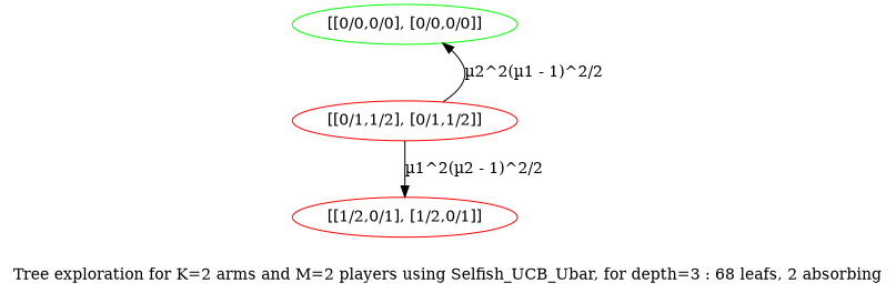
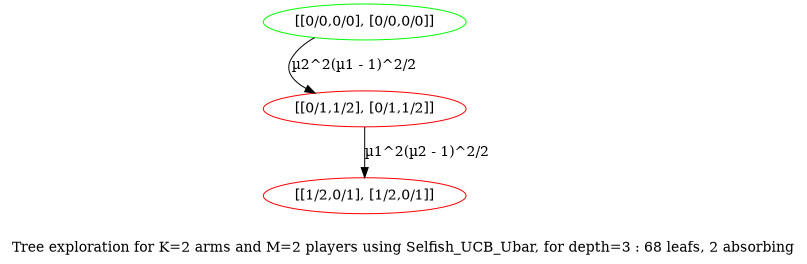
  digraph {
    label="Tree exploration for K=2 arms and M=2 players using Selfish_UCB_Ubar, for depth=3 : 68 leafs, 2 absorbing"
    node [color=red]
    edge [color=black]
    n1 [color=green label="[[0/0,0/0], [0/0,0/0]]"]
    n2 [label="[[0/1,1/2], [0/1,1/2]]"]
    n3 [label="[[1/2,0/1], [1/2,0/1]]"]
-   n2 -> n1 [label="µ2^2(µ1 - 1)^2/2"]
+   n1 -> n2 [label="µ2^2(µ1 - 1)^2/2"]
    n2 -> n3 [label="µ1^2(µ2 - 1)^2/2"]
  }
